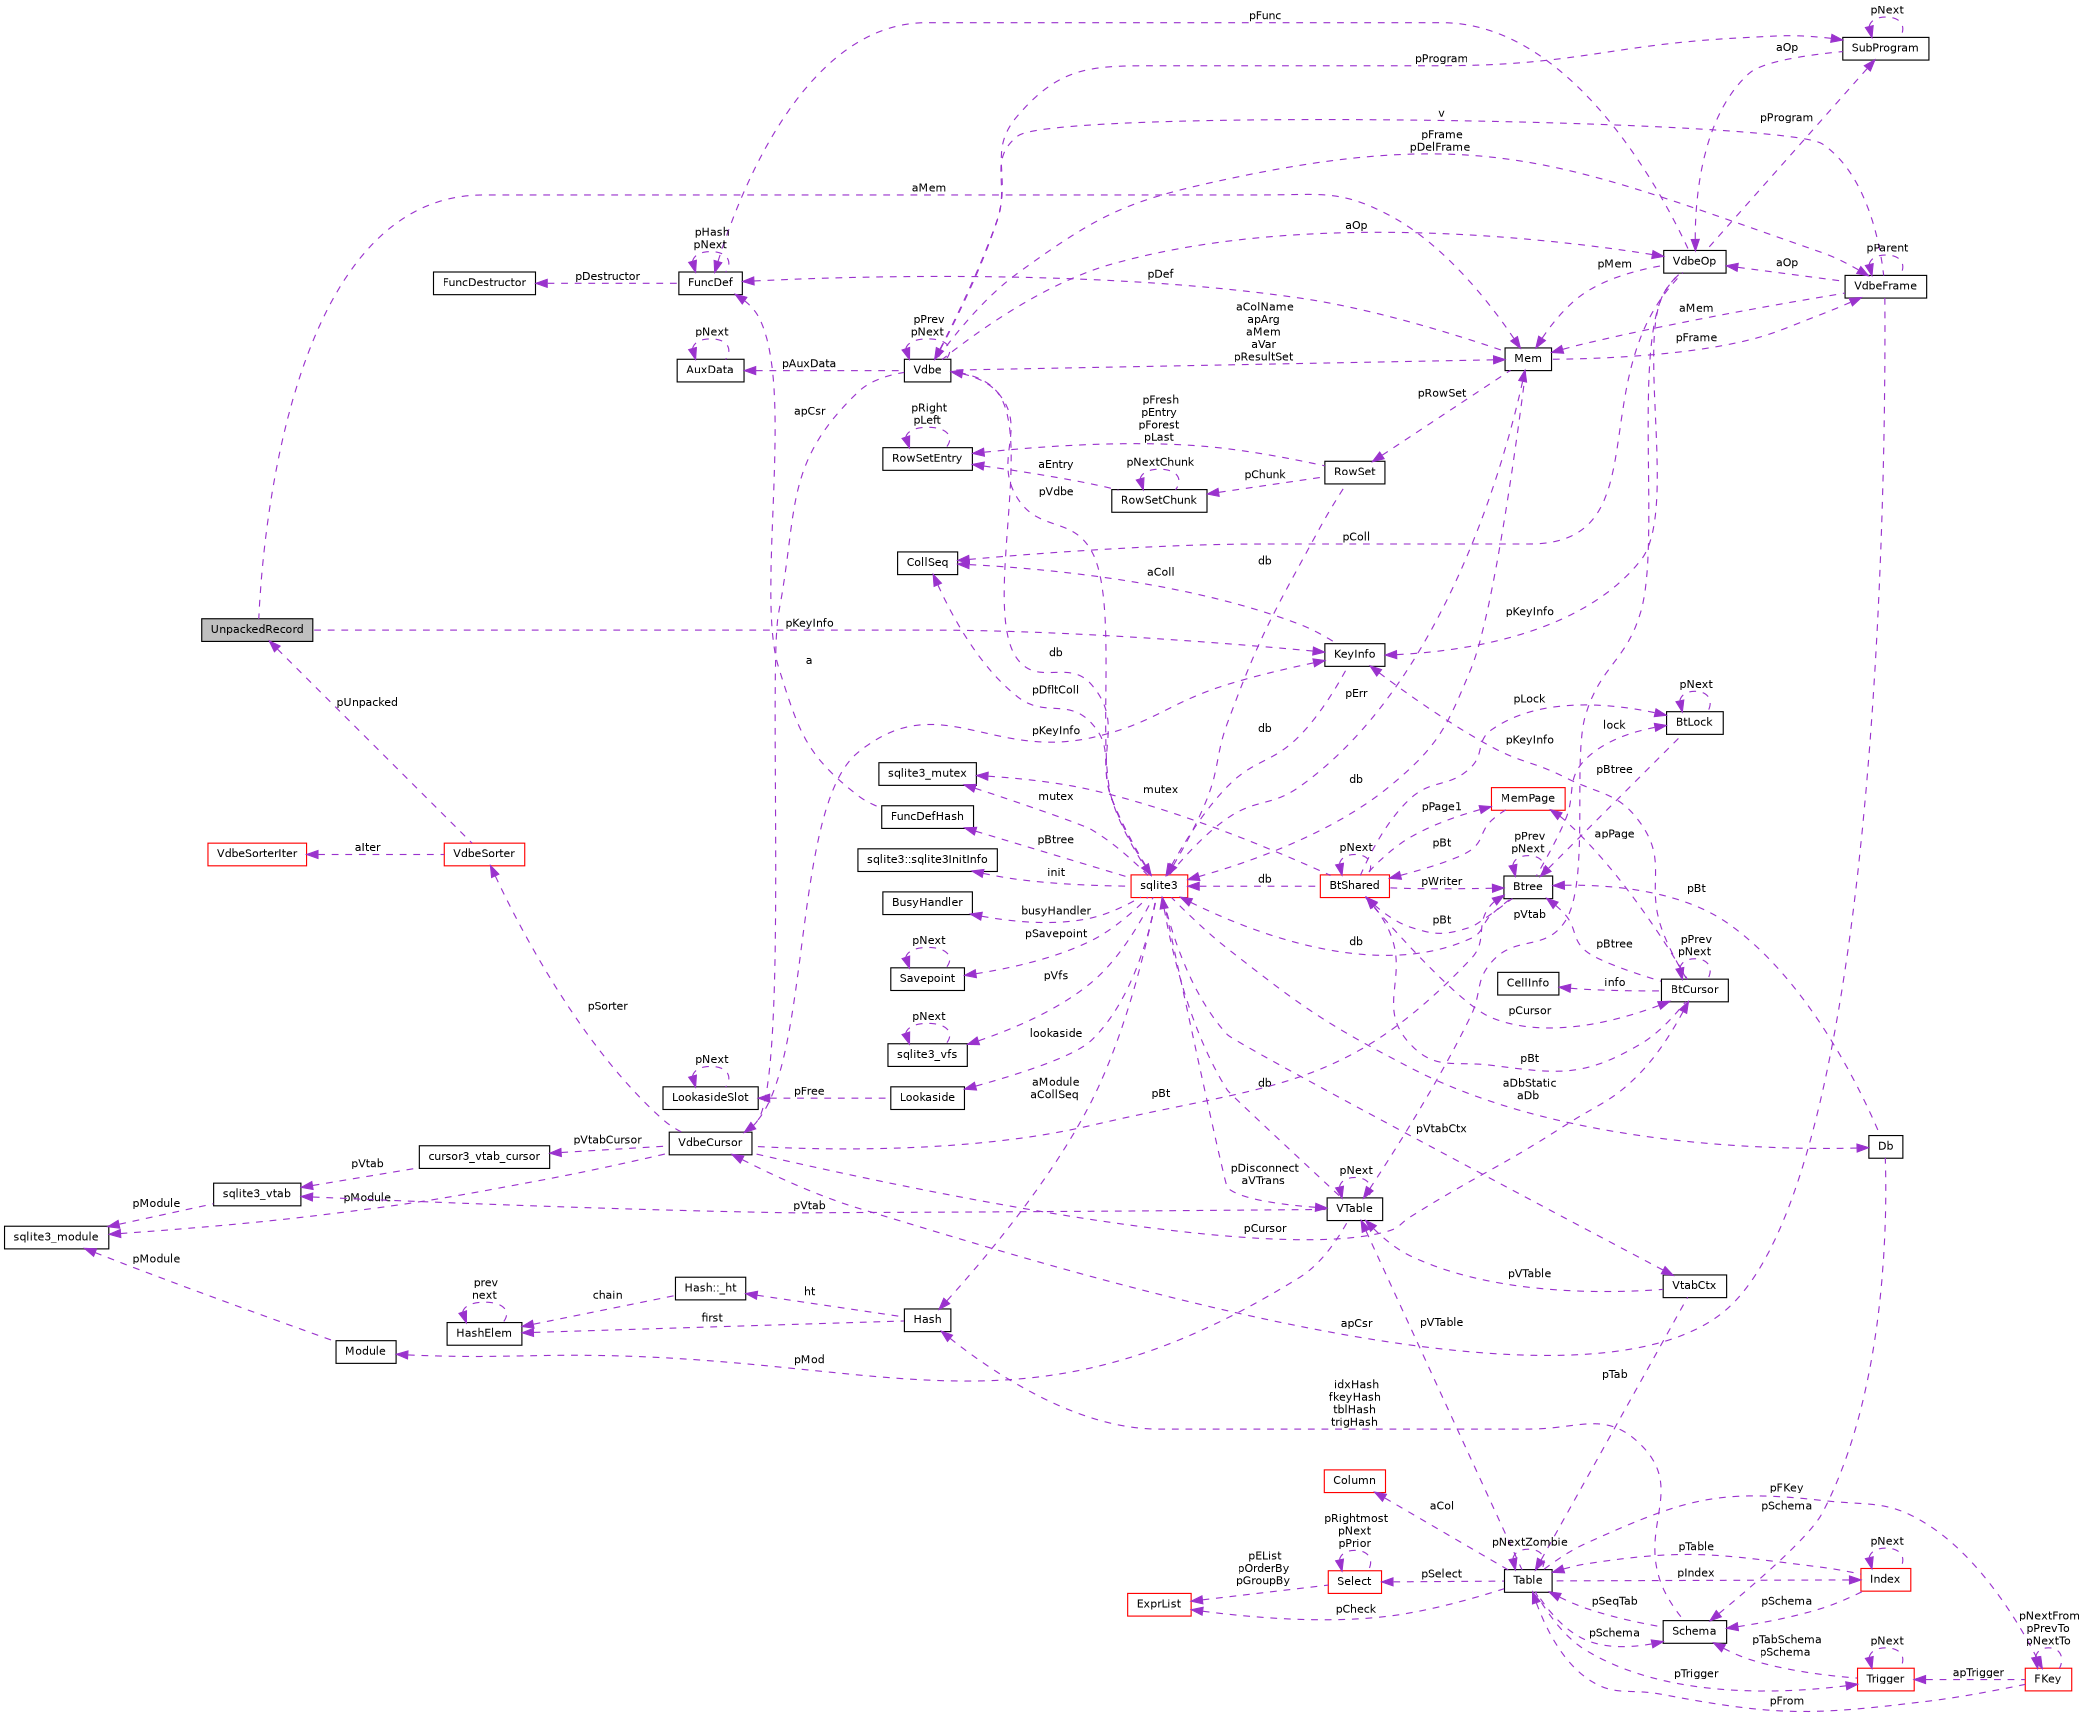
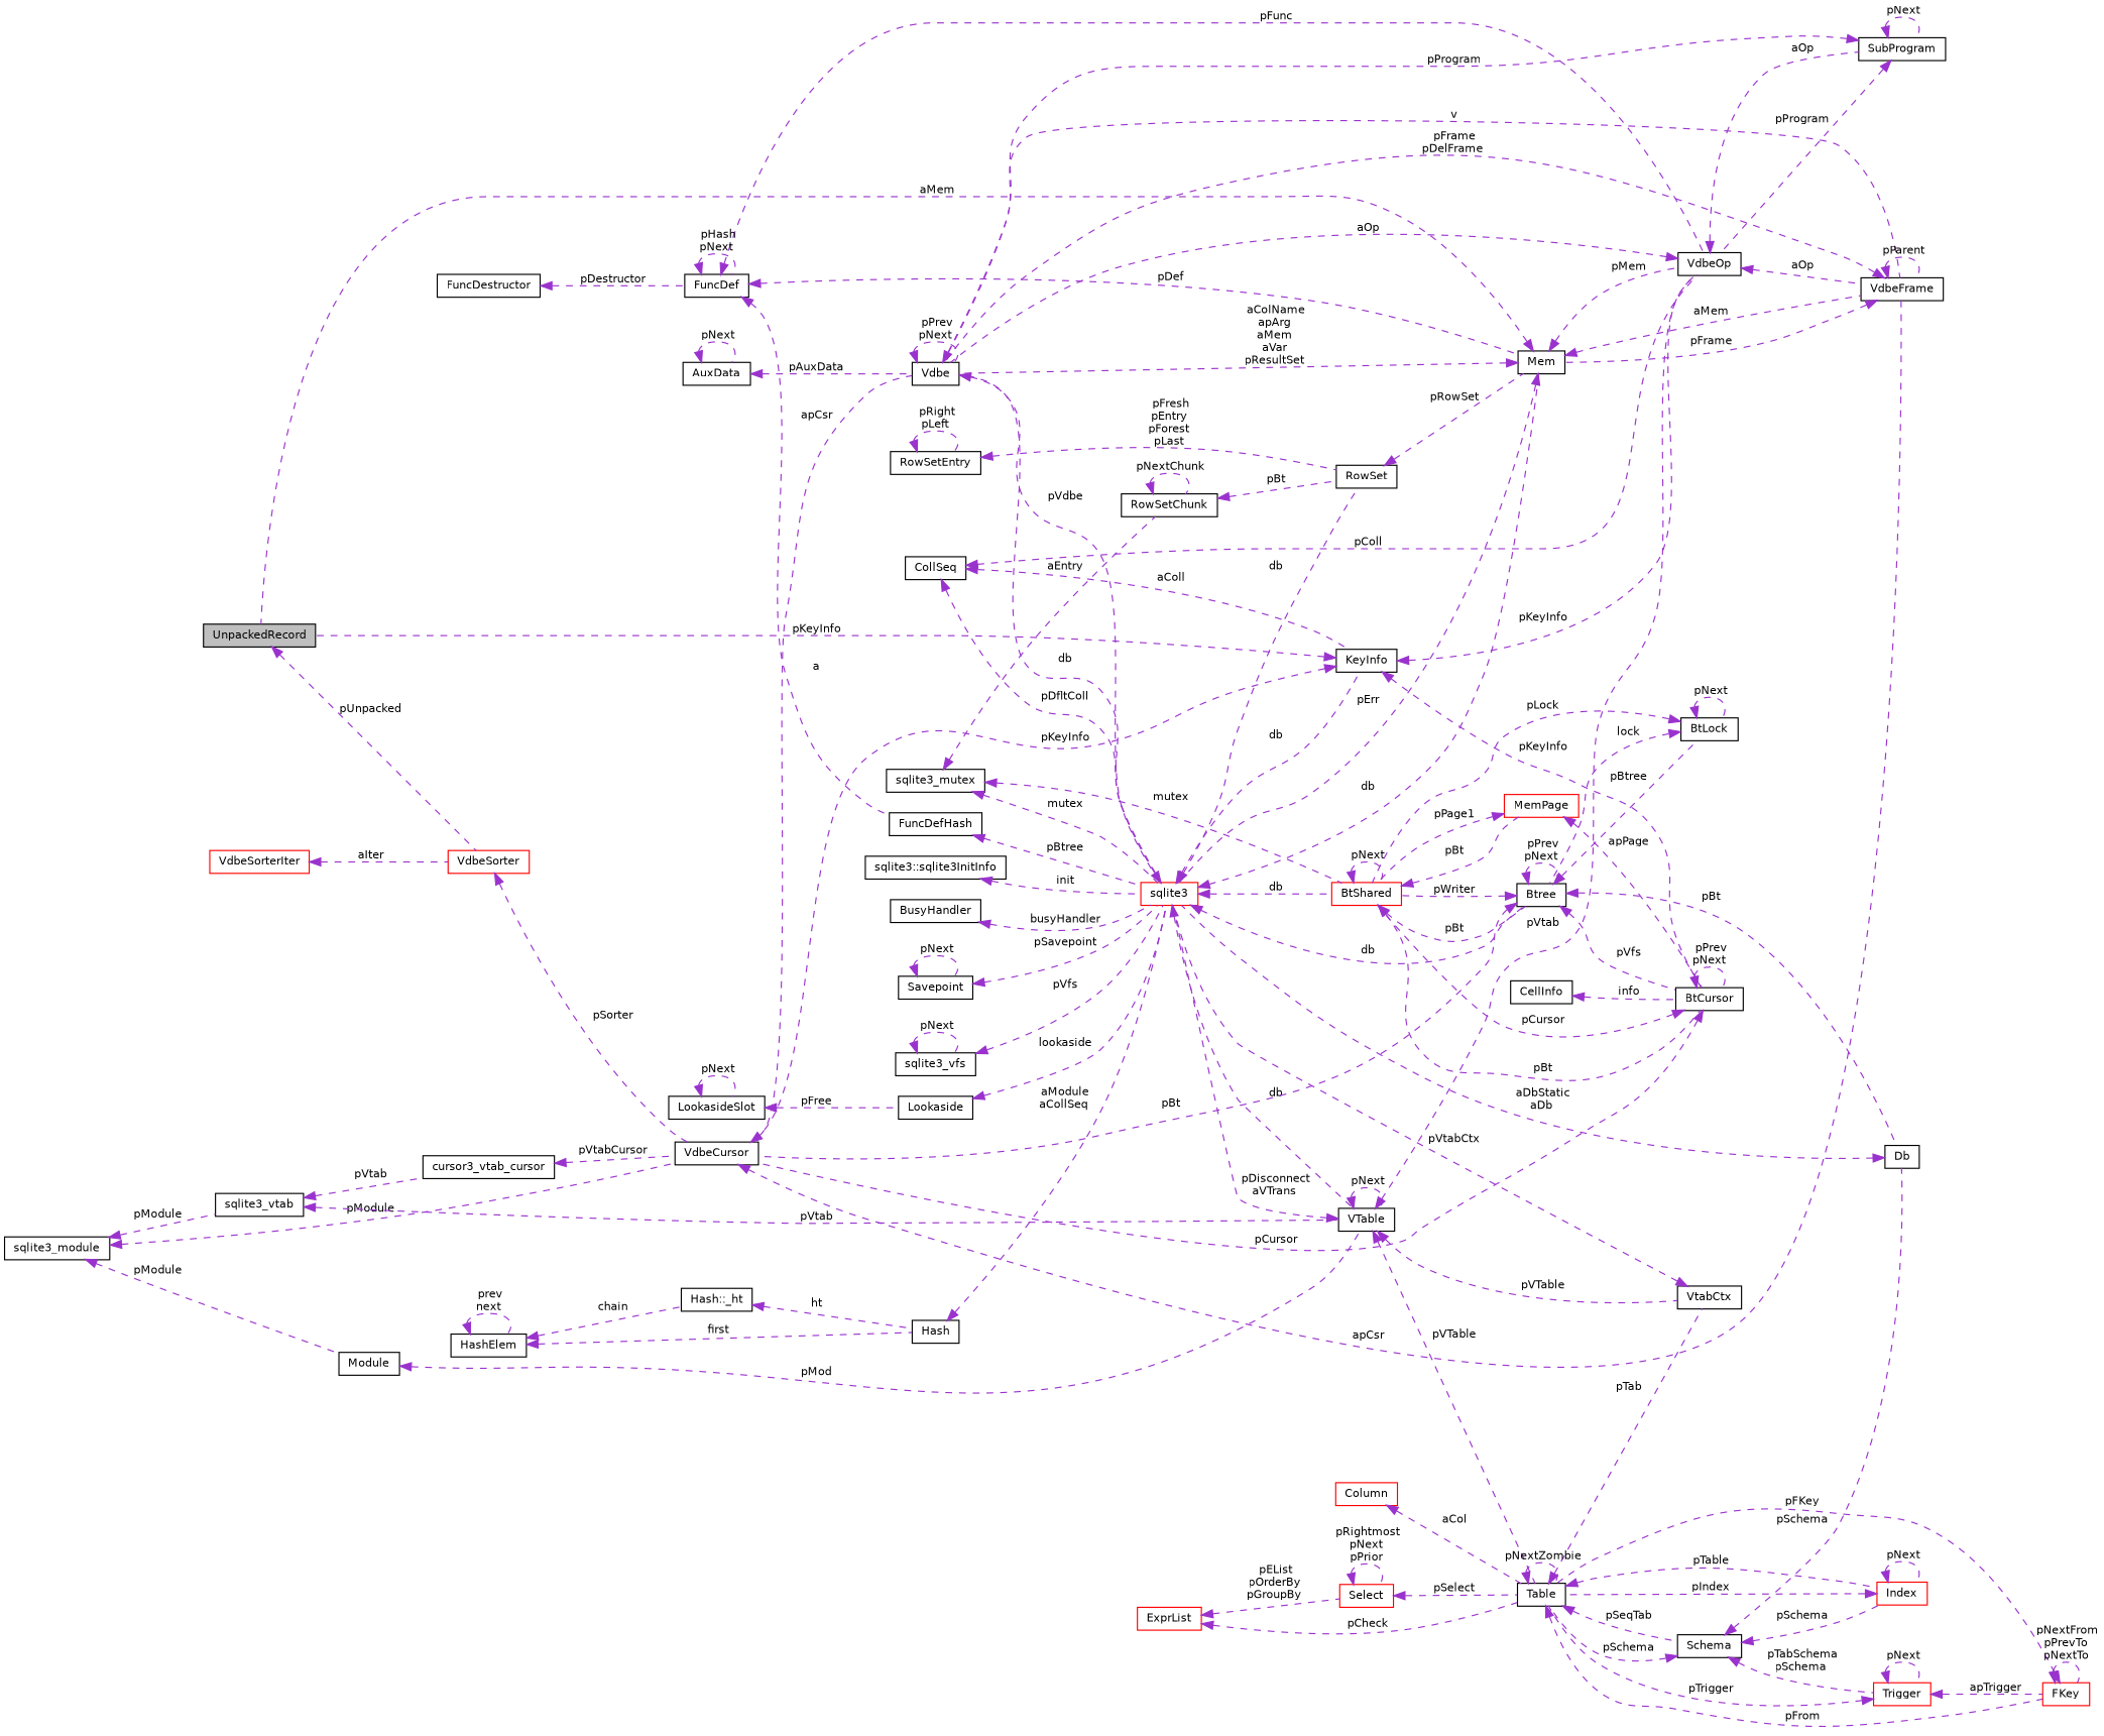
  digraph {
    rankdir=LR
    node [color=black fillcolor=white fontname=Helvetica fontsize=10 shape=record style=filled]
    edge [color=darkorchid3 dir=back fontname=Helvetica fontsize=10 labelfontname=Helvetica labelfontsize=10 style=dashed]
    n1 [fillcolor=grey75 fontcolor=black height=0.2 label=UnpackedRecord width=0.4]
    n2 [color=red height=0.2 label=VdbeSorter width=0.4]
    n3 [height=0.2 label=VdbeCursor width=0.4]
    n4 [height=0.2 label=Mem width=0.4]
    n5 [color=red height=0.2 label=sqlite3 width=0.4]
    n6 [height=0.2 label=Vdbe width=0.4]
    n7 [height=0.2 label=VdbeFrame width=0.4]
    n8 [height=0.2 label=VdbeOp width=0.4]
    n9 [color=red height=0.2 label=BtShared width=0.4]
    n10 [height=0.2 label=Btree width=0.4]
    n11 [height=0.2 label=KeyInfo width=0.4]
    n12 [height=0.2 label=VTable width=0.4]
    n13 [height=0.2 label=RowSet width=0.4]
    n14 [height=0.2 label=SubProgram width=0.4]
    n15 [height=0.2 label=BtCursor width=0.4]
    n16 [color=red height=0.2 label=MemPage width=0.4]
    n17 [height=0.2 label=BtLock width=0.4]
    n18 [height=0.2 label=Db width=0.4]
    n19 [height=0.2 label=VtabCtx width=0.4]
    n20 [height=0.2 label=Table width=0.4]
    n21 [height=0.2 label=CellInfo width=0.4]
    n22 [height=0.2 label=sqlite3_mutex width=0.4]
    n23 [height=0.2 label=CollSeq width=0.4]
    n24 [height=0.2 label=sqlite3_module width=0.4]
    n25 [height=0.2 label=sqlite3_vtab width=0.4]
    n26 [height=0.2 label=Module width=0.4]
    n27 [height=0.2 label=cursor3_vtab_cursor width=0.4]
    n28 [color=red height=0.2 label=VdbeSorterIter width=0.4]
    n29 [height=0.2 label=Schema width=0.4]
    n30 [color=red height=0.2 label=FKey width=0.4]
    n31 [color=red height=0.2 label=Index width=0.4]
    n32 [height=0.2 label=FuncDef width=0.4]
    n33 [height=0.2 label=FuncDefHash width=0.4]
    n34 [height=0.2 label=FuncDestructor width=0.4]
    n35 [height=0.2 label=AuxData width=0.4]
    n36 [height=0.2 label=Savepoint width=0.4]
    n37 [height=0.2 label=Lookaside width=0.4]
    n38 [height=0.2 label=LookasideSlot width=0.4]
    n39 [height=0.2 label=sqlite3_vfs width=0.4]
    n40 [height=0.2 label="sqlite3::sqlite3InitInfo" width=0.4]
    n41 [height=0.2 label=BusyHandler width=0.4]
    n42 [color=red height=0.2 label=Trigger width=0.4]
    n43 [height=0.2 label=Hash width=0.4]
    n44 [height=0.2 label="Hash::_ht" width=0.4]
    n45 [height=0.2 label=HashElem width=0.4]
    n46 [color=red height=0.2 label=Column width=0.4]
    n47 [color=red height=0.2 label=Select width=0.4]
    n48 [color=red height=0.2 label=ExprList width=0.4]
    n49 [height=0.2 label=RowSetChunk width=0.4]
    n50 [height=0.2 label=RowSetEntry width=0.4]
    n1 -> n2 [label=" pUnpacked"]
    n2 -> n3 [label=" pSorter"]
    n3 -> n6 [label=" apCsr"]
    n3 -> n7 [label=" apCsr"]
    n4 -> n1 [label=" aMem"]
    n4 -> n5 [label=" pErr"]
    n4 -> n6 [label=" aColName\napArg\naMem\naVar\npResultSet"]
    n4 -> n7 [label=" aMem"]
    n4 -> n8 [label=" pMem"]
    n5 -> n4 [label=" db"]
    n5 -> n6 [label=" db"]
    n5 -> n9 [label=" db"]
    n5 -> n10 [label=" db"]
    n5 -> n11 [label=" db"]
    n5 -> n12 [label=" db"]
    n5 -> n13 [label=" db"]
    n6 -> n5 [label=" pVdbe"]
    n6 -> n6 [label=" pPrev\npNext"]
    n6 -> n7 [label=" v"]
    n7 -> n4 [label=" pFrame"]
    n7 -> n6 [label=" pFrame\npDelFrame"]
    n7 -> n7 [label=" pParent"]
    n8 -> n6 [label=" aOp"]
    n8 -> n7 [label=" aOp"]
    n8 -> n14 [label=" aOp"]
    n9 -> n9 [label=" pNext"]
    n9 -> n10 [label=" pBt"]
    n9 -> n15 [label=" pBt"]
    n9 -> n16 [label=" pBt"]
    n10 -> n3 [label=" pBt"]
    n10 -> n9 [label=" pWriter"]
    n10 -> n10 [label=" pPrev\npNext"]
-   n10 -> n15 [label=" pBtree"]
+   n10 -> n15 [label=" pVfs"]
    n10 -> n17 [label=" pBtree"]
    n10 -> n18 [label=" pBt"]
    n11 -> n1 [label=" pKeyInfo"]
    n11 -> n3 [label=" pKeyInfo"]
    n11 -> n8 [label=" pKeyInfo"]
    n11 -> n15 [label=" pKeyInfo"]
    n12 -> n5 [label=" pDisconnect\naVTrans"]
    n12 -> n8 [label=" pVtab"]
    n12 -> n12 [label=" pNext"]
    n12 -> n19 [label=" pVTable"]
    n12 -> n20 [label=" pVTable"]
    n13 -> n4 [label=" pRowSet"]
    n14 -> n6 [label=" pProgram"]
    n14 -> n8 [label=" pProgram"]
    n14 -> n14 [label=" pNext"]
    n15 -> n3 [label=" pCursor"]
    n15 -> n9 [label=" pCursor"]
    n15 -> n15 [label=" pPrev\npNext"]
    n16 -> n9 [label=" pPage1"]
    n16 -> n15 [label=" apPage"]
    n17 -> n9 [label=" pLock"]
    n17 -> n10 [label=" lock"]
    n17 -> n17 [label=" pNext"]
    n18 -> n5 [label=" aDbStatic\naDb"]
    n19 -> n5 [label=" pVtabCtx"]
    n20 -> n19 [label=" pTab"]
    n20 -> n20 [label=" pNextZombie"]
    n20 -> n29 [label=" pSeqTab"]
    n20 -> n30 [label=" pFrom"]
    n20 -> n31 [label=" pTable"]
    n21 -> n15 [label=" info"]
    n22 -> n5 [label=" mutex"]
    n22 -> n9 [label=" mutex"]
    n23 -> n5 [label=" pDfltColl"]
    n23 -> n8 [label=" pColl"]
    n23 -> n11 [label=" aColl"]
    n24 -> n3 [label=" pModule"]
    n24 -> n25 [label=" pModule"]
    n24 -> n26 [label=" pModule"]
    n25 -> n12 [label=" pVtab"]
    n25 -> n27 [label=" pVtab"]
    n26 -> n12 [label=" pMod"]
    n27 -> n3 [label=" pVtabCursor"]
    n28 -> n2 [label=" aIter"]
    n29 -> n18 [label=" pSchema"]
    n29 -> n20 [label=" pSchema"]
    n29 -> n31 [label=" pSchema"]
    n29 -> n42 [label=" pTabSchema\npSchema"]
    n30 -> n20 [label=" pFKey"]
    n30 -> n30 [label=" pNextFrom\npPrevTo\npNextTo"]
    n31 -> n20 [label=" pIndex"]
    n31 -> n31 [label=" pNext"]
    n32 -> n4 [label=" pDef"]
    n32 -> n8 [label=" pFunc"]
    n32 -> n32 [label=" pHash\npNext"]
    n32 -> n33 [label=" a"]
    n33 -> n5 [label=" pBtree"]
    n34 -> n32 [label=" pDestructor"]
    n35 -> n6 [label=" pAuxData"]
    n35 -> n35 [label=" pNext"]
    n36 -> n5 [label=" pSavepoint"]
    n36 -> n36 [label=" pNext"]
    n37 -> n5 [label=" lookaside"]
    n38 -> n37 [label=" pFree"]
    n38 -> n38 [label=" pNext"]
    n39 -> n5 [label=" pVfs"]
    n39 -> n39 [label=" pNext"]
    n40 -> n5 [label=" init"]
    n41 -> n5 [label=" busyHandler"]
    n42 -> n20 [label=" pTrigger"]
    n42 -> n30 [label=" apTrigger"]
    n42 -> n42 [label=" pNext"]
    n43 -> n5 [label=" aModule\naCollSeq"]
-   n43 -> n29 [label=" idxHash\nfkeyHash\ntblHash\ntrigHash"]
    n44 -> n43 [label=" ht"]
    n45 -> n43 [label=" first"]
    n45 -> n44 [label=" chain"]
    n45 -> n45 [label=" prev\nnext"]
    n46 -> n20 [label=" aCol"]
    n47 -> n20 [label=" pSelect"]
    n47 -> n47 [label=" pRightmost\npNext\npPrior"]
    n48 -> n20 [label=" pCheck"]
    n48 -> n47 [label=" pEList\npOrderBy\npGroupBy"]
-   n49 -> n13 [label=" pChunk"]
+   n49 -> n13 [label=" pBt"]
    n49 -> n49 [label=" pNextChunk"]
    n50 -> n13 [label=" pFresh\npEntry\npForest\npLast"]
-   n50 -> n49 [label=" aEntry"]
+   n22 -> n49 [label=" aEntry"]
    n50 -> n50 [label=" pRight\npLeft"]
  }
